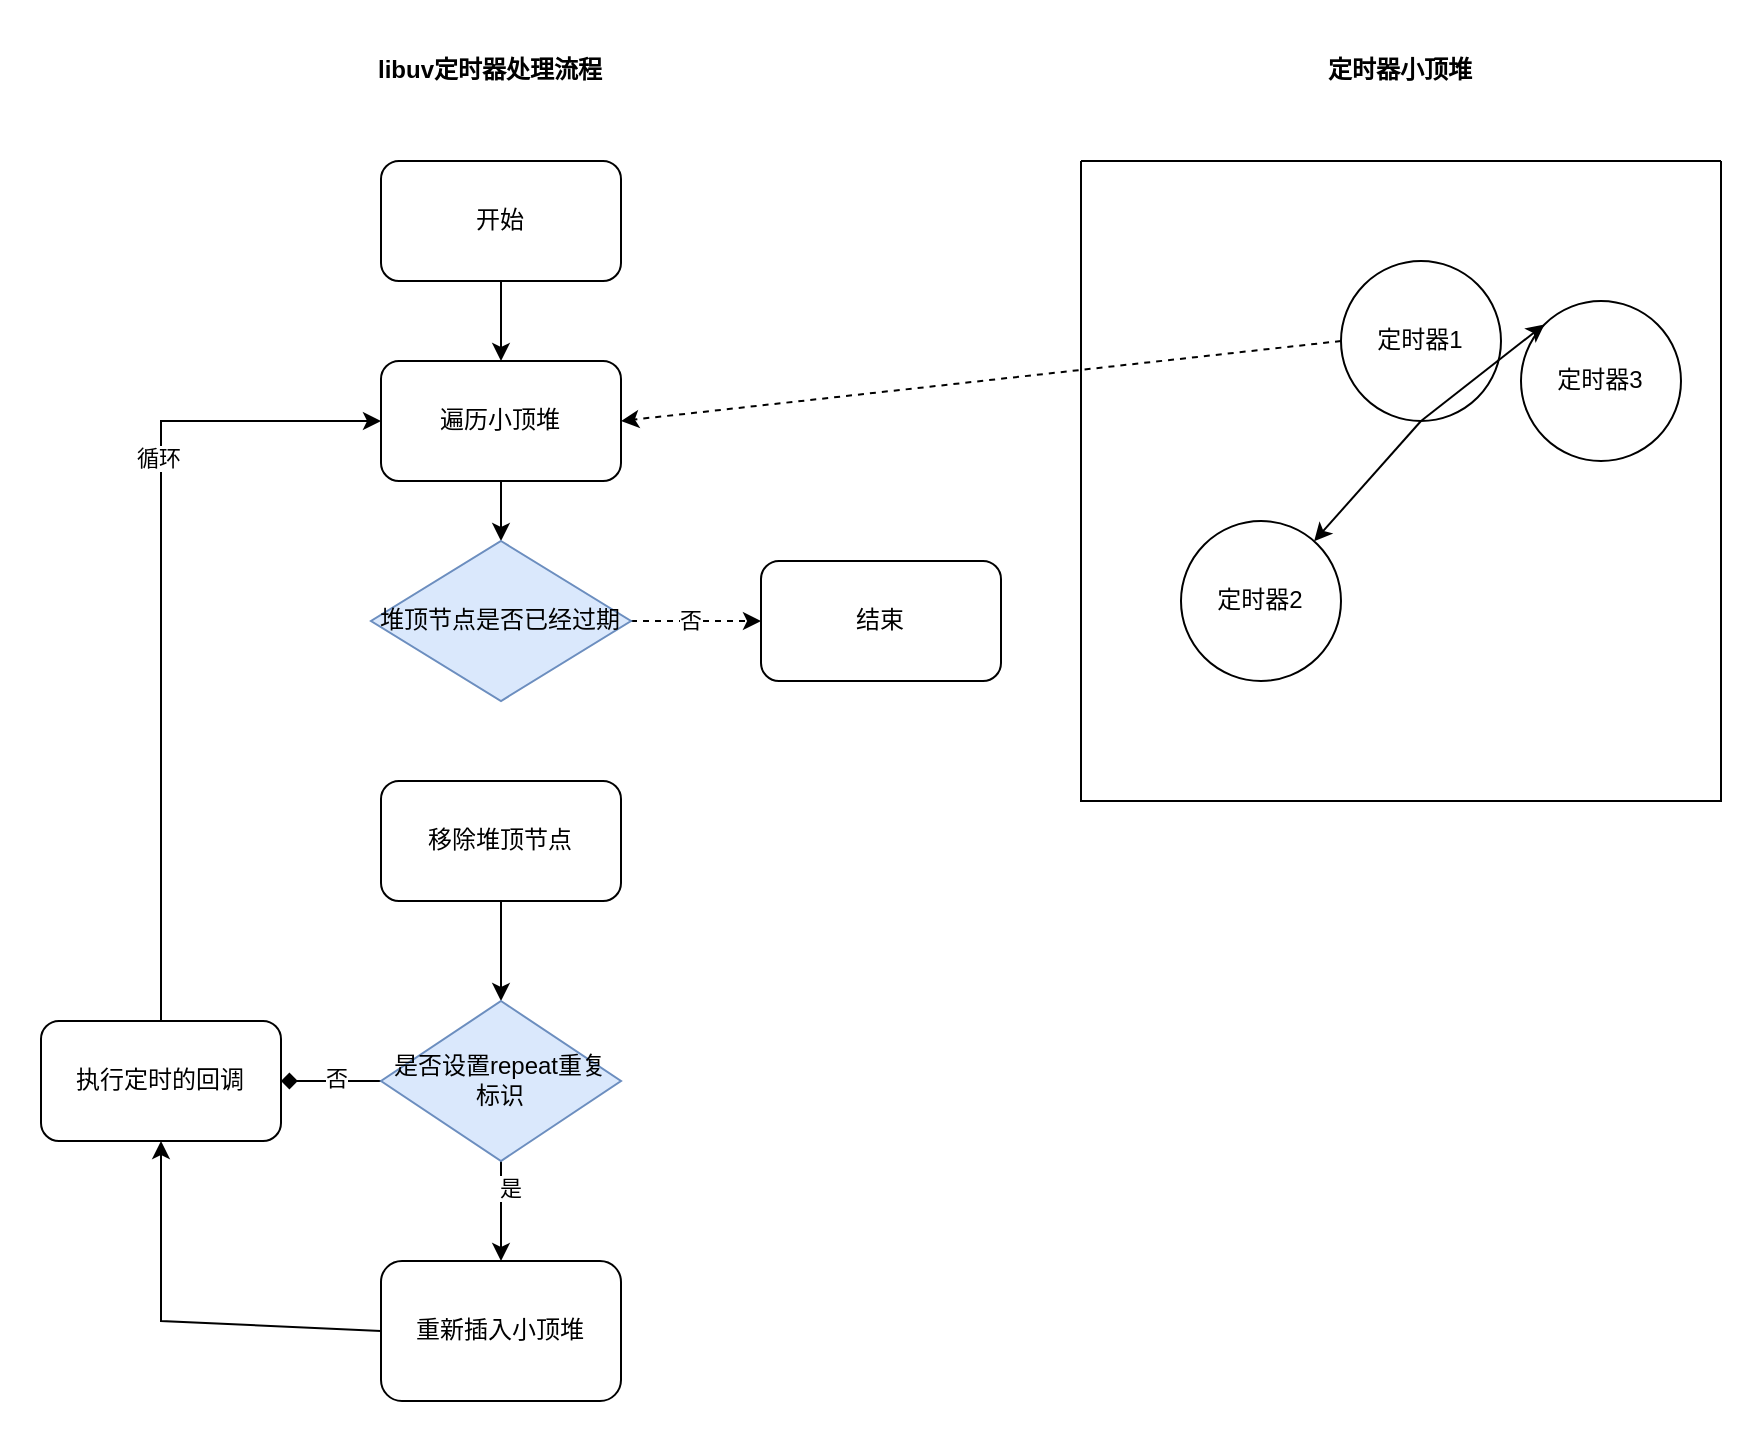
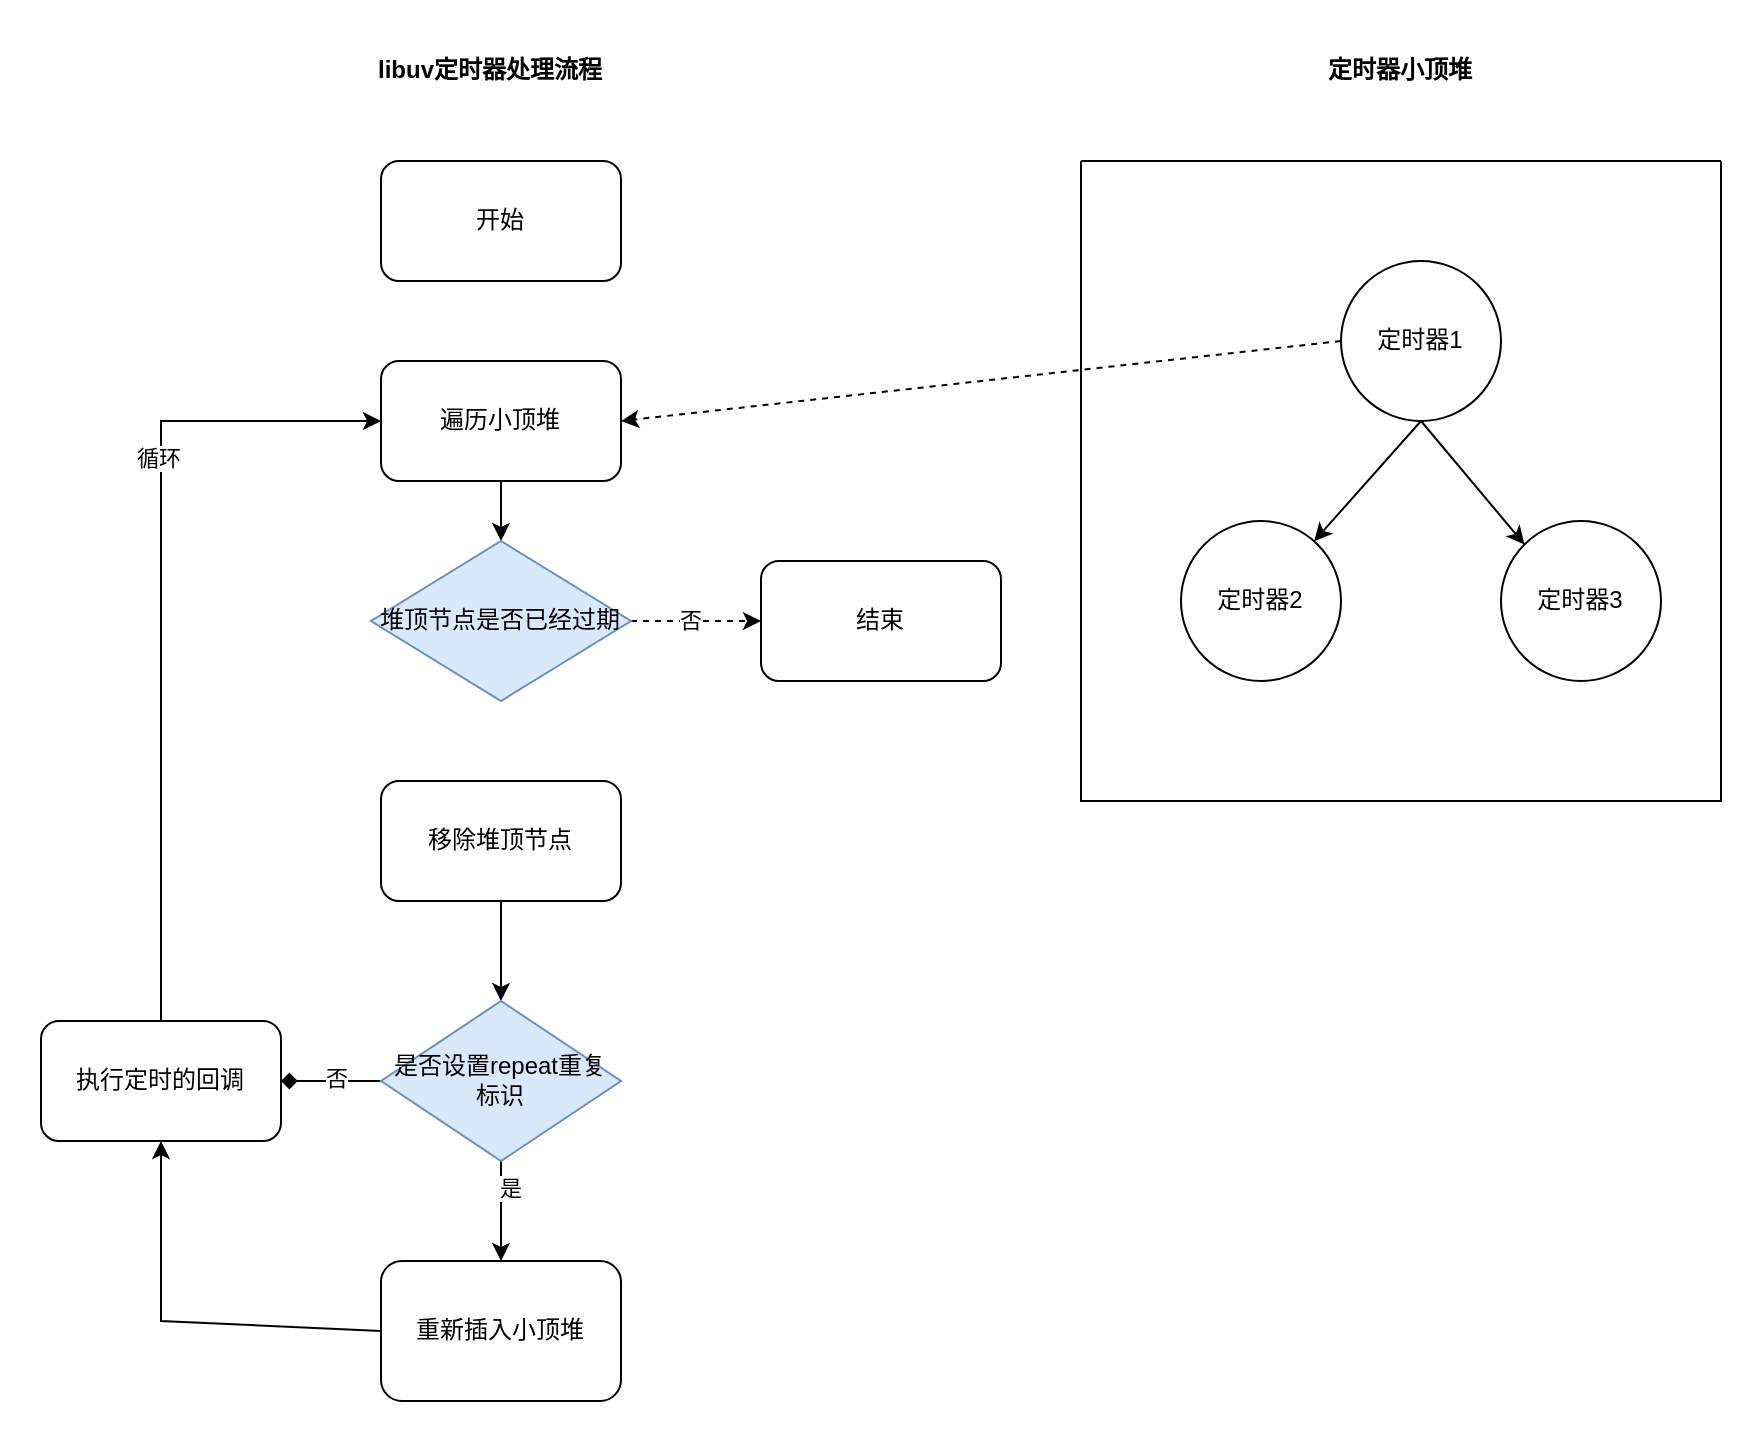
  <mxCell id="0" />
  <mxCell id="1" parent="0" />
- <mxCell id="2" value="" style="edgeStyle=orthogonalEdgeStyle;rounded=0;orthogonalLoop=1;jettySize=auto;html=1;" parent="1" source="3" target="5" edge="1"><mxGeometry relative="1" as="geometry" /></mxCell>
  <mxCell id="3" value="开始" style="rounded=1;whiteSpace=wrap;html=1;" parent="1" vertex="1"><mxGeometry x="190" y="80" width="120" height="60" as="geometry" /></mxCell>
  <mxCell id="4" value="" style="edgeStyle=orthogonalEdgeStyle;rounded=0;orthogonalLoop=1;jettySize=auto;html=1;entryX=0.5;entryY=0;entryDx=0;entryDy=0;" parent="1" source="5" target="8" edge="1"><mxGeometry relative="1" as="geometry"><mxPoint x="250" y="300" as="targetPoint" /></mxGeometry></mxCell>
  <mxCell id="5" value="遍历小顶堆" style="rounded=1;whiteSpace=wrap;html=1;" parent="1" vertex="1"><mxGeometry x="190" y="180" width="120" height="60" as="geometry" /></mxCell>
  <mxCell id="6" value="" style="edgeStyle=orthogonalEdgeStyle;rounded=0;orthogonalLoop=1;jettySize=auto;html=1;dashed=1;" parent="1" source="8" target="11" edge="1"><mxGeometry relative="1" as="geometry" /></mxCell>
  <mxCell id="7" value="否" style="edgeLabel;html=1;align=center;verticalAlign=middle;resizable=0;points=[];" parent="6" vertex="1" connectable="0"><mxGeometry x="-0.1" y="1" relative="1" as="geometry"><mxPoint as="offset" /></mxGeometry></mxCell>
  <mxCell id="8" value="堆顶节点是否已经过期" style="rhombus;whiteSpace=wrap;html=1;fillColor=#dae8fc;strokeColor=#6c8ebf;" parent="1" vertex="1"><mxGeometry x="185" y="270" width="130" height="80" as="geometry" /></mxCell>
  <mxCell id="9" value="" style="edgeStyle=orthogonalEdgeStyle;rounded=0;orthogonalLoop=1;jettySize=auto;html=1;" parent="1" source="10" edge="1"><mxGeometry relative="1" as="geometry"><mxPoint x="250" y="500" as="targetPoint" /></mxGeometry></mxCell>
  <mxCell id="10" value="移除堆顶节点" style="rounded=1;whiteSpace=wrap;html=1;" parent="1" vertex="1"><mxGeometry x="190" y="390" width="120" height="60" as="geometry" /></mxCell>
  <mxCell id="11" value="结束" style="rounded=1;whiteSpace=wrap;html=1;" parent="1" vertex="1"><mxGeometry x="380" y="280" width="120" height="60" as="geometry" /></mxCell>
  <mxCell id="12" value="" style="edgeStyle=orthogonalEdgeStyle;rounded=0;orthogonalLoop=1;jettySize=auto;html=1;" parent="1" source="16" target="17" edge="1"><mxGeometry relative="1" as="geometry" /></mxCell>
  <mxCell id="13" value="是" style="edgeLabel;html=1;align=center;verticalAlign=middle;resizable=0;points=[];" parent="12" vertex="1" connectable="0"><mxGeometry x="-0.5" y="4" relative="1" as="geometry"><mxPoint as="offset" /></mxGeometry></mxCell>
  <mxCell id="14" value="" style="edgeStyle=orthogonalEdgeStyle;rounded=0;orthogonalLoop=1;jettySize=auto;html=1;endArrow=diamond;" parent="1" source="16" target="18" edge="1"><mxGeometry relative="1" as="geometry" /></mxCell>
  <mxCell id="15" value="否" style="edgeLabel;html=1;align=center;verticalAlign=middle;resizable=0;points=[];" parent="14" vertex="1" connectable="0"><mxGeometry x="-0.08" y="-2" relative="1" as="geometry"><mxPoint as="offset" /></mxGeometry></mxCell>
  <mxCell id="16" value="是否设置repeat重复标识" style="rhombus;whiteSpace=wrap;html=1;fillColor=#dae8fc;strokeColor=#6c8ebf;" parent="1" vertex="1"><mxGeometry x="190" y="500" width="120" height="80" as="geometry" /></mxCell>
  <mxCell id="17" value="重新插入小顶堆" style="rounded=1;whiteSpace=wrap;html=1;" parent="1" vertex="1"><mxGeometry x="190" y="630" width="120" height="70" as="geometry" /></mxCell>
  <mxCell id="18" value="执行定时的回调" style="rounded=1;whiteSpace=wrap;html=1;" parent="1" vertex="1"><mxGeometry x="20" y="510" width="120" height="60" as="geometry" /></mxCell>
  <mxCell id="19" value="" style="endArrow=classic;html=1;rounded=0;entryX=0.5;entryY=1;entryDx=0;entryDy=0;exitX=0;exitY=0.5;exitDx=0;exitDy=0;" parent="1" source="17" target="18" edge="1"><mxGeometry width="50" height="50" relative="1" as="geometry"><mxPoint x="150" y="840" as="sourcePoint" /><mxPoint x="200" y="790" as="targetPoint" /><Array as="points"><mxPoint x="80" y="660" /></Array></mxGeometry></mxCell>
  <mxCell id="20" value="" style="endArrow=classic;html=1;rounded=0;exitX=0.5;exitY=0;exitDx=0;exitDy=0;entryX=0;entryY=0.5;entryDx=0;entryDy=0;" parent="1" source="18" target="5" edge="1"><mxGeometry width="50" height="50" relative="1" as="geometry"><mxPoint x="10" y="610" as="sourcePoint" /><mxPoint x="60" y="560" as="targetPoint" /><Array as="points"><mxPoint x="80" y="210" /></Array></mxGeometry></mxCell>
  <mxCell id="21" value="循环" style="edgeLabel;html=1;align=center;verticalAlign=middle;resizable=0;points=[];" parent="20" vertex="1" connectable="0"><mxGeometry x="0.374" y="2" relative="1" as="geometry"><mxPoint as="offset" /></mxGeometry></mxCell>
  <mxCell id="22" value="" style="swimlane;startSize=0;" parent="1" vertex="1"><mxGeometry x="540" y="80" width="320" height="320" as="geometry" /></mxCell>
  <mxCell id="23" value="定时器1" style="ellipse;whiteSpace=wrap;html=1;aspect=fixed;" parent="22" vertex="1"><mxGeometry x="130" y="50" width="80" height="80" as="geometry" /></mxCell>
  <mxCell id="24" value="定时器2" style="ellipse;whiteSpace=wrap;html=1;aspect=fixed;" parent="22" vertex="1"><mxGeometry x="50" y="180" width="80" height="80" as="geometry" /></mxCell>
- <mxCell id="25" value="定时器3" style="ellipse;whiteSpace=wrap;html=1;aspect=fixed;" parent="22" vertex="1"><mxGeometry x="220" y="70" width="80" height="80" as="geometry" /></mxCell>
+ <mxCell id="25" value="定时器3" style="ellipse;whiteSpace=wrap;html=1;aspect=fixed;" parent="22" vertex="1"><mxGeometry x="210" y="180" width="80" height="80" as="geometry" /></mxCell>
  <mxCell id="26" value="" style="endArrow=classic;html=1;rounded=0;exitX=0.5;exitY=1;exitDx=0;exitDy=0;" parent="22" source="23" target="24" edge="1"><mxGeometry width="50" height="50" relative="1" as="geometry"><mxPoint x="130" y="200" as="sourcePoint" /><mxPoint x="180" y="150" as="targetPoint" /></mxGeometry></mxCell>
  <mxCell id="27" value="" style="endArrow=classic;html=1;rounded=0;entryX=0;entryY=0;entryDx=0;entryDy=0;" parent="22" target="25" edge="1"><mxGeometry width="50" height="50" relative="1" as="geometry"><mxPoint x="170" y="130" as="sourcePoint" /><mxPoint x="350" y="120" as="targetPoint" /></mxGeometry></mxCell>
  <mxCell id="28" value="" style="endArrow=classic;html=1;rounded=0;exitX=0;exitY=0.5;exitDx=0;exitDy=0;dashed=1;entryX=1;entryY=0.5;entryDx=0;entryDy=0;" parent="1" source="23" target="5" edge="1"><mxGeometry width="50" height="50" relative="1" as="geometry"><mxPoint x="550" y="250" as="sourcePoint" /><mxPoint x="320" y="210" as="targetPoint" /></mxGeometry></mxCell>
  <mxCell id="29" value="libuv定时器处理流程" style="text;html=1;strokeColor=none;fillColor=none;align=center;verticalAlign=middle;whiteSpace=wrap;rounded=0;fontStyle=1" parent="1" vertex="1"><mxGeometry x="185" y="20" width="120" height="30" as="geometry" /></mxCell>
  <mxCell id="30" value="定时器小顶堆" style="text;html=1;strokeColor=none;fillColor=none;align=center;verticalAlign=middle;whiteSpace=wrap;rounded=0;fontStyle=1" parent="1" vertex="1"><mxGeometry x="660" y="20" width="80" height="30" as="geometry" /></mxCell>
